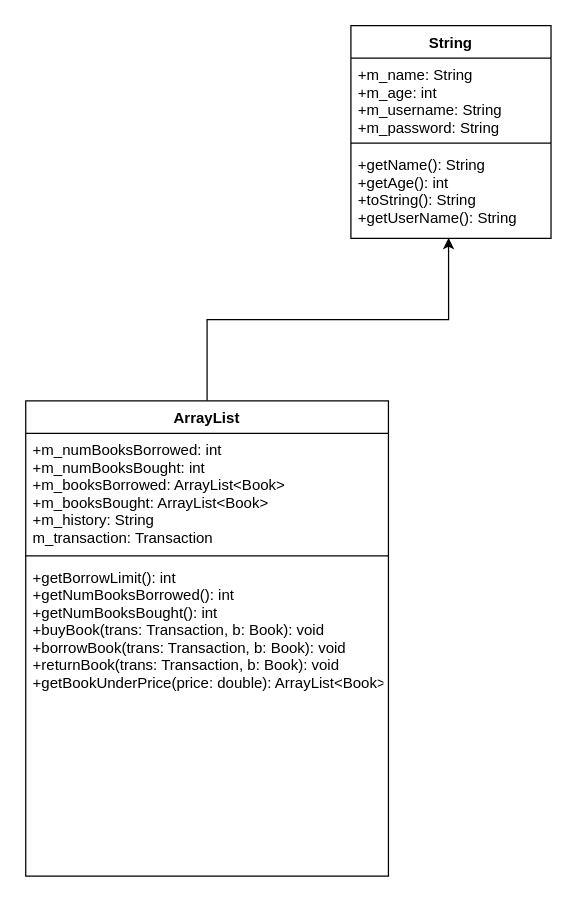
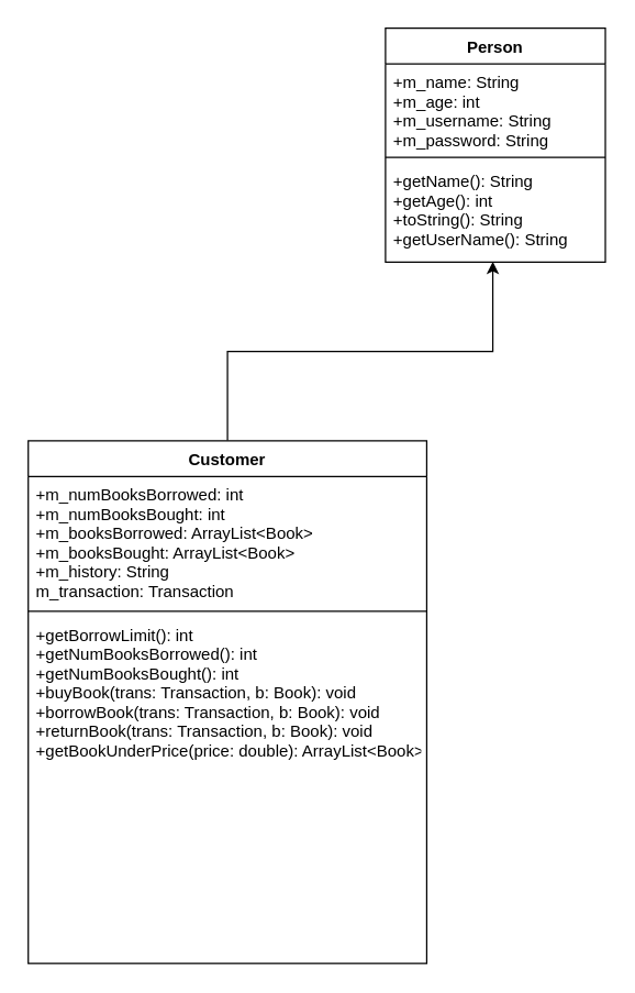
  <mxCell id="0" />
  <mxCell id="1" parent="0" />
- <mxCell id="2" value="String" style="swimlane;fontStyle=1;align=center;verticalAlign=top;childLayout=stackLayout;horizontal=1;startSize=26;horizontalStack=0;resizeParent=1;resizeParentMax=0;resizeLast=0;collapsible=1;marginBottom=0;" vertex="1" parent="1"><mxGeometry x="280" y="20" width="160" height="170" as="geometry" /></mxCell>
+ <mxCell id="2" value="Person" style="swimlane;fontStyle=1;align=center;verticalAlign=top;childLayout=stackLayout;horizontal=1;startSize=26;horizontalStack=0;resizeParent=1;resizeParentMax=0;resizeLast=0;collapsible=1;marginBottom=0;" vertex="1" parent="1"><mxGeometry x="280" y="20" width="160" height="170" as="geometry" /></mxCell>
  <mxCell id="3" value="+m_name: String&#10;+m_age: int&#10;+m_username: String&#10;+m_password: String" style="text;strokeColor=none;fillColor=none;align=left;verticalAlign=top;spacingLeft=4;spacingRight=4;overflow=hidden;rotatable=0;points=[[0,0.5],[1,0.5]];portConstraint=eastwest;" vertex="1" parent="2"><mxGeometry y="26" width="160" height="64" as="geometry" /></mxCell>
  <mxCell id="4" value="" style="line;strokeWidth=1;fillColor=none;align=left;verticalAlign=middle;spacingTop=-1;spacingLeft=3;spacingRight=3;rotatable=0;labelPosition=right;points=[];portConstraint=eastwest;" vertex="1" parent="2"><mxGeometry y="90" width="160" height="8" as="geometry" /></mxCell>
  <mxCell id="5" value="+getName(): String&#10;+getAge(): int&#10;+toString(): String&#10;+getUserName(): String" style="text;strokeColor=none;fillColor=none;align=left;verticalAlign=top;spacingLeft=4;spacingRight=4;overflow=hidden;rotatable=0;points=[[0,0.5],[1,0.5]];portConstraint=eastwest;" vertex="1" parent="2"><mxGeometry y="98" width="160" height="72" as="geometry" /></mxCell>
  <mxCell id="6" style="edgeStyle=orthogonalEdgeStyle;rounded=0;orthogonalLoop=1;jettySize=auto;html=1;exitX=0.5;exitY=0;exitDx=0;exitDy=0;entryX=0.488;entryY=0.997;entryDx=0;entryDy=0;entryPerimeter=0;" edge="1" parent="1" source="7" target="5"><mxGeometry relative="1" as="geometry" /></mxCell>
- <mxCell id="7" value="ArrayList" style="swimlane;fontStyle=1;align=center;verticalAlign=top;childLayout=stackLayout;horizontal=1;startSize=26;horizontalStack=0;resizeParent=1;resizeParentMax=0;resizeLast=0;collapsible=1;marginBottom=0;" vertex="1" parent="1"><mxGeometry x="20" y="320" width="290" height="380" as="geometry" /></mxCell>
+ <mxCell id="7" value="Customer" style="swimlane;fontStyle=1;align=center;verticalAlign=top;childLayout=stackLayout;horizontal=1;startSize=26;horizontalStack=0;resizeParent=1;resizeParentMax=0;resizeLast=0;collapsible=1;marginBottom=0;" vertex="1" parent="1"><mxGeometry x="20" y="320" width="290" height="380" as="geometry" /></mxCell>
  <mxCell id="8" value="+m_numBooksBorrowed: int&#10;+m_numBooksBought: int&#10;+m_booksBorrowed: ArrayList&lt;Book&gt;&#10;+m_booksBought: ArrayList&lt;Book&gt;&#10;+m_history: String&#10;m_transaction: Transaction" style="text;strokeColor=none;fillColor=none;align=left;verticalAlign=top;spacingLeft=4;spacingRight=4;overflow=hidden;rotatable=0;points=[[0,0.5],[1,0.5]];portConstraint=eastwest;" vertex="1" parent="7"><mxGeometry y="26" width="290" height="94" as="geometry" /></mxCell>
  <mxCell id="9" value="" style="line;strokeWidth=1;fillColor=none;align=left;verticalAlign=middle;spacingTop=-1;spacingLeft=3;spacingRight=3;rotatable=0;labelPosition=right;points=[];portConstraint=eastwest;" vertex="1" parent="7"><mxGeometry y="120" width="290" height="8" as="geometry" /></mxCell>
  <mxCell id="10" value="+getBorrowLimit(): int&#10;+getNumBooksBorrowed(): int&#10;+getNumBooksBought(): int&#10;+buyBook(trans: Transaction, b: Book): void&#10;+borrowBook(trans: Transaction, b: Book): void&#10;+returnBook(trans: Transaction, b: Book): void&#10;+getBookUnderPrice(price: double): ArrayList&lt;Book&gt;" style="text;strokeColor=none;fillColor=none;align=left;verticalAlign=top;spacingLeft=4;spacingRight=4;overflow=hidden;rotatable=0;points=[[0,0.5],[1,0.5]];portConstraint=eastwest;" vertex="1" parent="7"><mxGeometry y="128" width="290" height="252" as="geometry" /></mxCell>
